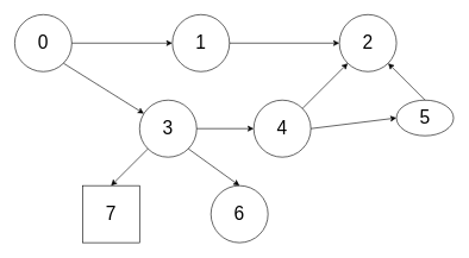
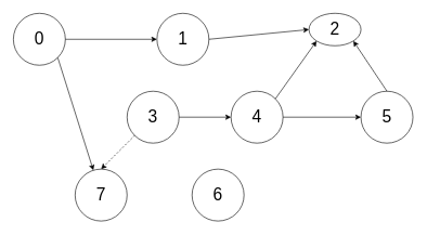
  <mxCell id="0" />
  <mxCell id="1" parent="0" />
  <mxCell id="2" value="0" style="ellipse;whiteSpace=wrap;html=1;aspect=fixed;fontSize=26;" vertex="1" parent="1"><mxGeometry x="20" y="20" width="80" height="80" as="geometry" /></mxCell>
  <mxCell id="3" value="1&lt;span style=&quot;color: rgba(0, 0, 0, 0); font-family: monospace; font-size: 0px; text-align: start; text-wrap: nowrap;&quot;&gt;%3CmxGraphModel%3E%3Croot%3E%3CmxCell%20id%3D%220%22%2F%3E%3CmxCell%20id%3D%221%22%20parent%3D%220%22%2F%3E%3CmxCell%20id%3D%222%22%20value%3D%220%22%20style%3D%22ellipse%3BwhiteSpace%3Dwrap%3Bhtml%3D1%3Baspect%3Dfixed%3BfontSize%3D26%3B%22%20vertex%3D%221%22%20parent%3D%221%22%3E%3CmxGeometry%20x%3D%2260%22%20y%3D%22120%22%20width%3D%2280%22%20height%3D%2280%22%20as%3D%22geometry%22%2F%3E%3C%2FmxCell%3E%3C%2Froot%3E%3C%2FmxGraphModel%3E&lt;/span&gt;" style="ellipse;whiteSpace=wrap;html=1;aspect=fixed;fontSize=26;" vertex="1" parent="1"><mxGeometry x="241" y="20" width="80" height="80" as="geometry" /></mxCell>
- <mxCell id="4" value="2" style="ellipse;whiteSpace=wrap;html=1;aspect=fixed;fontSize=26;" vertex="1" parent="1"><mxGeometry x="475" y="20" width="80" height="80" as="geometry" /></mxCell>
+ <mxCell id="4" value="2" style="ellipse;whiteSpace=wrap;html=1;aspect=fixed;fontSize=26;" vertex="1" parent="1"><mxGeometry x="475" y="20" width="80" height="50" as="geometry" /></mxCell>
  <mxCell id="5" value="3" style="ellipse;whiteSpace=wrap;html=1;aspect=fixed;fontSize=26;" vertex="1" parent="1"><mxGeometry x="195" y="140" width="80" height="80" as="geometry" /></mxCell>
  <mxCell id="6" value="4" style="ellipse;whiteSpace=wrap;html=1;aspect=fixed;fontSize=26;" vertex="1" parent="1"><mxGeometry x="355" y="140" width="80" height="80" as="geometry" /></mxCell>
- <mxCell id="7" value="5" style="ellipse;whiteSpace=wrap;html=1;aspect=fixed;fontSize=26;" vertex="1" parent="1"><mxGeometry x="555" y="140" width="80" height="50" as="geometry" /></mxCell>
- <mxCell id="8" value="7" style="whiteSpace=wrap;html=1;aspect=fixed;fontSize=26;rounded=0;" vertex="1" parent="1"><mxGeometry x="115" y="260" width="80" height="80" as="geometry" /></mxCell>
+ <mxCell id="7" value="5" style="ellipse;whiteSpace=wrap;html=1;aspect=fixed;fontSize=26;" vertex="1" parent="1"><mxGeometry x="555" y="140" width="80" height="80" as="geometry" /></mxCell>
+ <mxCell id="8" value="7" style="ellipse;whiteSpace=wrap;html=1;aspect=fixed;fontSize=26;" vertex="1" parent="1"><mxGeometry x="115" y="260" width="80" height="80" as="geometry" /></mxCell>
  <mxCell id="9" value="6" style="ellipse;whiteSpace=wrap;html=1;aspect=fixed;fontSize=26;" vertex="1" parent="1"><mxGeometry x="295" y="260" width="80" height="80" as="geometry" /></mxCell>
- <mxCell id="10" value="" style="endArrow=classic;html=1;rounded=0;exitX=1;exitY=1;exitDx=0;exitDy=0;" edge="1" parent="1" source="2" target="5"><mxGeometry width="50" height="50" relative="1" as="geometry"><mxPoint x="475" y="350" as="sourcePoint" /><mxPoint x="525" y="300" as="targetPoint" /></mxGeometry></mxCell>
+ <mxCell id="10" value="" style="endArrow=classic;html=1;rounded=0;exitX=1;exitY=1;exitDx=0;exitDy=0;" edge="1" parent="1" source="2" target="8"><mxGeometry width="50" height="50" relative="1" as="geometry"><mxPoint x="475" y="350" as="sourcePoint" /><mxPoint x="525" y="300" as="targetPoint" /></mxGeometry></mxCell>
  <mxCell id="11" value="" style="endArrow=classic;html=1;rounded=0;exitX=1;exitY=0.5;exitDx=0;exitDy=0;" edge="1" parent="1" source="2" target="3"><mxGeometry width="50" height="50" relative="1" as="geometry"><mxPoint x="155" y="8" as="sourcePoint" /><mxPoint x="259" y="112" as="targetPoint" /></mxGeometry></mxCell>
  <mxCell id="12" value="" style="endArrow=classic;html=1;rounded=0;exitX=1;exitY=0.5;exitDx=0;exitDy=0;entryX=0;entryY=0.5;entryDx=0;entryDy=0;" edge="1" parent="1" source="3" target="4"><mxGeometry width="50" height="50" relative="1" as="geometry"><mxPoint x="351" y="40" as="sourcePoint" /><mxPoint x="455" y="144" as="targetPoint" /></mxGeometry></mxCell>
  <mxCell id="13" value="" style="endArrow=classic;html=1;rounded=0;entryX=0;entryY=0.5;entryDx=0;entryDy=0;" edge="1" parent="1" target="6"><mxGeometry width="50" height="50" relative="1" as="geometry"><mxPoint x="275" y="180" as="sourcePoint" /><mxPoint x="475" y="124" as="targetPoint" /></mxGeometry></mxCell>
  <mxCell id="14" value="" style="endArrow=classic;html=1;rounded=0;exitX=1;exitY=0.5;exitDx=0;exitDy=0;entryX=0;entryY=0.5;entryDx=0;entryDy=0;" edge="1" parent="1" source="6" target="7"><mxGeometry width="50" height="50" relative="1" as="geometry"><mxPoint x="335" y="30" as="sourcePoint" /><mxPoint x="439" y="134" as="targetPoint" /></mxGeometry></mxCell>
  <mxCell id="15" value="" style="endArrow=classic;html=1;rounded=0;exitX=1;exitY=0;exitDx=0;exitDy=0;entryX=0;entryY=1;entryDx=0;entryDy=0;" edge="1" parent="1" source="6" target="4"><mxGeometry width="50" height="50" relative="1" as="geometry"><mxPoint x="445" y="230" as="sourcePoint" /><mxPoint x="605" y="230" as="targetPoint" /></mxGeometry></mxCell>
  <mxCell id="16" value="" style="endArrow=classic;html=1;rounded=0;exitX=0.5;exitY=0;exitDx=0;exitDy=0;entryX=1;entryY=1;entryDx=0;entryDy=0;" edge="1" parent="1" source="7" target="4"><mxGeometry width="50" height="50" relative="1" as="geometry"><mxPoint x="455" y="240" as="sourcePoint" /><mxPoint x="615" y="240" as="targetPoint" /></mxGeometry></mxCell>
- <mxCell id="17" value="" style="endArrow=classic;html=1;rounded=0;exitX=0;exitY=1;exitDx=0;exitDy=0;entryX=0.5;entryY=0;entryDx=0;entryDy=0;" edge="1" parent="1" source="5" target="8"><mxGeometry width="50" height="50" relative="1" as="geometry"><mxPoint x="585" y="250" as="sourcePoint" /><mxPoint x="745" y="250" as="targetPoint" /></mxGeometry></mxCell>
- <mxCell id="18" value="" style="endArrow=classic;html=1;rounded=0;exitX=1;exitY=1;exitDx=0;exitDy=0;entryX=0.5;entryY=0;entryDx=0;entryDy=0;" edge="1" parent="1" source="5" target="9"><mxGeometry width="50" height="50" relative="1" as="geometry"><mxPoint x="217" y="258" as="sourcePoint" /><mxPoint x="165" y="350" as="targetPoint" /></mxGeometry></mxCell>
+ <mxCell id="17" value="" style="endArrow=classic;html=1;rounded=0;exitX=0;exitY=1;exitDx=0;exitDy=0;entryX=0.5;entryY=0;entryDx=0;entryDy=0;dashed=1;" edge="1" parent="1" source="5" target="8"><mxGeometry width="50" height="50" relative="1" as="geometry"><mxPoint x="585" y="250" as="sourcePoint" /><mxPoint x="745" y="250" as="targetPoint" /></mxGeometry></mxCell>
